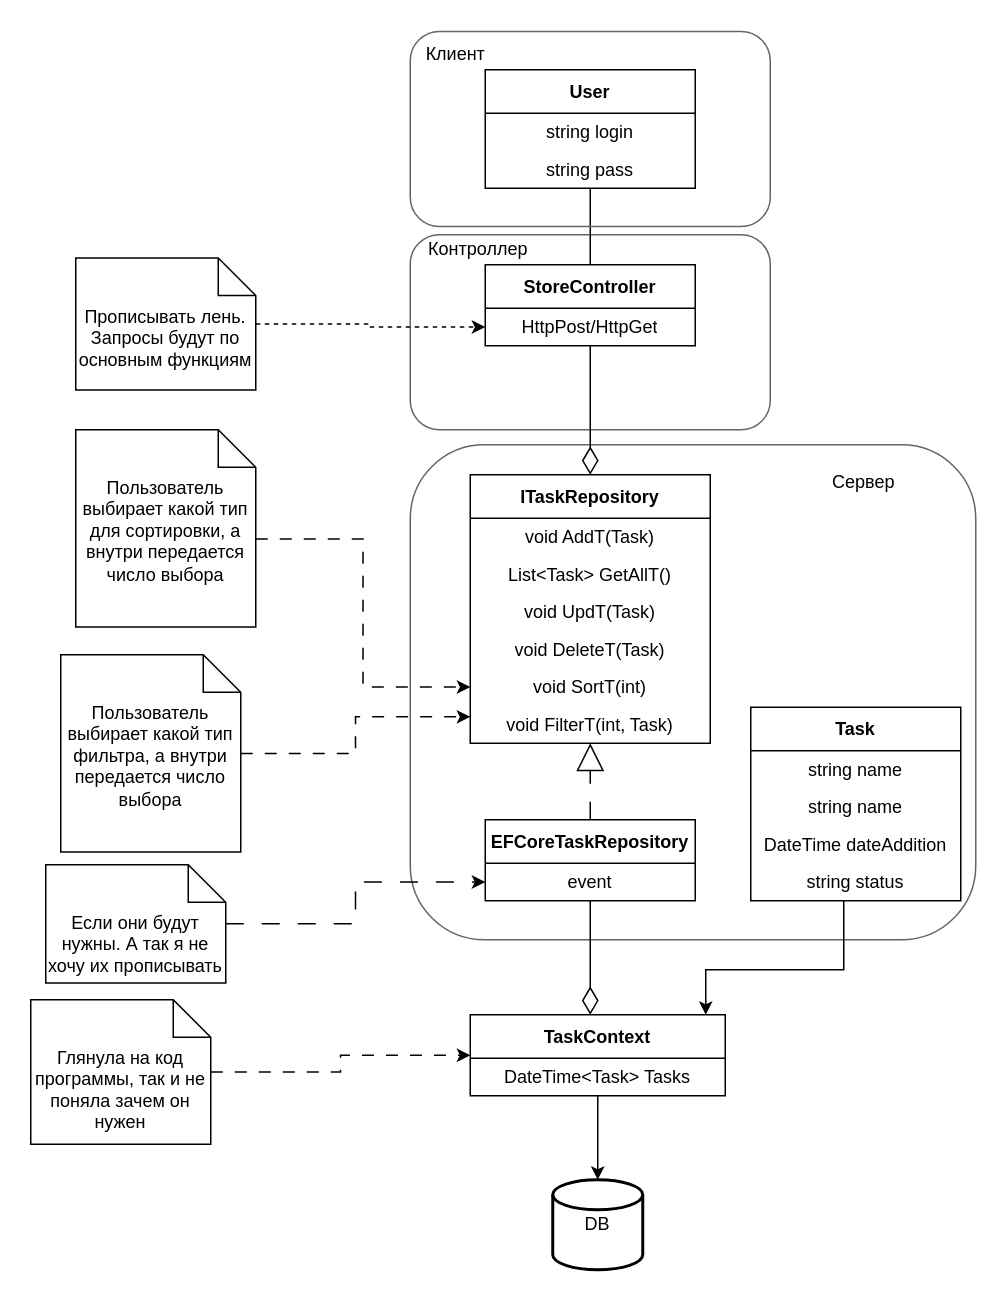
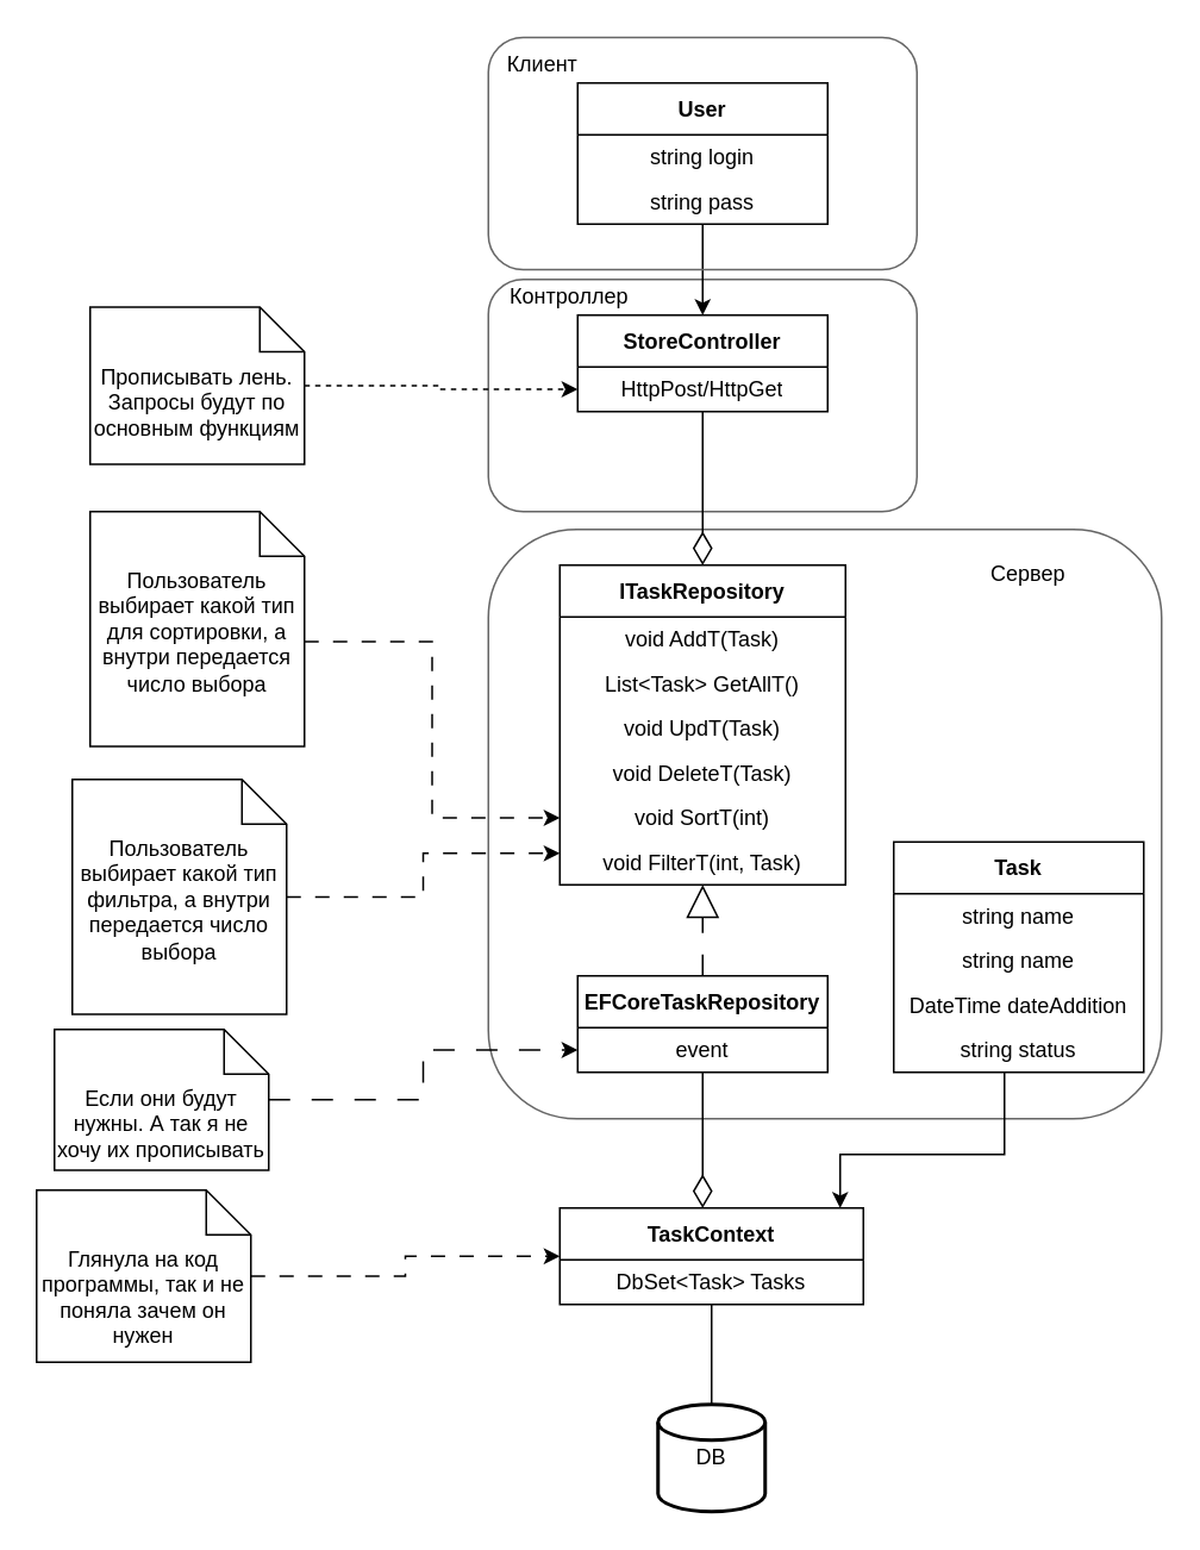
  <mxCell id="0" />
  <mxCell id="1" parent="0" />
  <mxCell id="2" value="" style="rounded=1;whiteSpace=wrap;html=1;fillColor=none;fontColor=#333333;strokeColor=#666666;fillStyle=solid;gradientColor=none;" vertex="1" parent="1"><mxGeometry x="273" y="156" width="240" height="130" as="geometry" /></mxCell>
  <mxCell id="3" value="" style="rounded=1;whiteSpace=wrap;html=1;fillColor=none;fontColor=#333333;strokeColor=#666666;fillStyle=solid;gradientColor=none;" vertex="1" parent="1"><mxGeometry x="273" y="296" width="377" height="330" as="geometry" /></mxCell>
  <mxCell id="4" style="edgeStyle=orthogonalEdgeStyle;rounded=0;orthogonalLoop=1;jettySize=auto;html=1;" edge="1" parent="1" source="5" target="13"><mxGeometry relative="1" as="geometry"><mxPoint x="561.997" y="607.73" as="sourcePoint" /><mxPoint x="350" y="736" as="targetPoint" /><Array as="points"><mxPoint x="562" y="646" /><mxPoint x="470" y="646" /></Array></mxGeometry></mxCell>
  <mxCell id="5" value="Task" style="swimlane;fontStyle=1;align=center;verticalAlign=middle;childLayout=stackLayout;horizontal=1;startSize=29;horizontalStack=0;resizeParent=1;resizeParentMax=0;resizeLast=0;collapsible=0;marginBottom=0;html=1;whiteSpace=wrap;" vertex="1" parent="1"><mxGeometry x="500" y="471" width="140" height="129" as="geometry" /></mxCell>
  <mxCell id="6" value="string name" style="text;html=1;strokeColor=none;fillColor=none;align=center;verticalAlign=middle;spacingLeft=4;spacingRight=4;overflow=hidden;rotatable=0;points=[[0,0.5],[1,0.5]];portConstraint=eastwest;whiteSpace=wrap;" vertex="1" parent="5"><mxGeometry y="29" width="140" height="25" as="geometry" /></mxCell>
  <mxCell id="7" value="string name" style="text;html=1;strokeColor=none;fillColor=none;align=center;verticalAlign=middle;spacingLeft=4;spacingRight=4;overflow=hidden;rotatable=0;points=[[0,0.5],[1,0.5]];portConstraint=eastwest;whiteSpace=wrap;" vertex="1" parent="5"><mxGeometry y="54" width="140" height="25" as="geometry" /></mxCell>
  <mxCell id="8" value="DateTime&amp;nbsp;dateAddition" style="text;html=1;strokeColor=none;fillColor=none;align=center;verticalAlign=middle;spacingLeft=4;spacingRight=4;overflow=hidden;rotatable=0;points=[[0,0.5],[1,0.5]];portConstraint=eastwest;whiteSpace=wrap;" vertex="1" parent="5"><mxGeometry y="79" width="140" height="25" as="geometry" /></mxCell>
  <mxCell id="9" value="string status" style="text;html=1;strokeColor=none;fillColor=none;align=center;verticalAlign=middle;spacingLeft=4;spacingRight=4;overflow=hidden;rotatable=0;points=[[0,0.5],[1,0.5]];portConstraint=eastwest;whiteSpace=wrap;" vertex="1" parent="5"><mxGeometry y="104" width="140" height="25" as="geometry" /></mxCell>
  <mxCell id="10" style="edgeStyle=orthogonalEdgeStyle;rounded=0;orthogonalLoop=1;jettySize=auto;html=1;entryX=0.5;entryY=0;entryDx=0;entryDy=0;endArrow=diamondThin;endFill=0;endSize=16;" edge="1" parent="1" source="11" target="15"><mxGeometry relative="1" as="geometry" /></mxCell>
  <mxCell id="11" value="StoreController" style="swimlane;fontStyle=1;align=center;verticalAlign=middle;childLayout=stackLayout;horizontal=1;startSize=29;horizontalStack=0;resizeParent=1;resizeParentMax=0;resizeLast=0;collapsible=0;marginBottom=0;html=1;whiteSpace=wrap;" vertex="1" parent="1"><mxGeometry x="323" y="176" width="140" height="54" as="geometry" /></mxCell>
  <mxCell id="12" value="HttpPost/HttpGet" style="text;html=1;strokeColor=none;fillColor=none;align=center;verticalAlign=middle;spacingLeft=4;spacingRight=4;overflow=hidden;rotatable=0;points=[[0,0.5],[1,0.5]];portConstraint=eastwest;whiteSpace=wrap;" vertex="1" parent="11"><mxGeometry y="29" width="140" height="25" as="geometry" /></mxCell>
  <mxCell id="13" value="TaskContext" style="swimlane;fontStyle=1;align=center;verticalAlign=middle;childLayout=stackLayout;horizontal=1;startSize=29;horizontalStack=0;resizeParent=1;resizeParentMax=0;resizeLast=0;collapsible=0;marginBottom=0;html=1;whiteSpace=wrap;" vertex="1" parent="1"><mxGeometry x="313" y="676" width="170" height="54" as="geometry" /></mxCell>
- <mxCell id="14" value="DateTime&amp;lt;Task&amp;gt; Tasks" style="text;html=1;strokeColor=none;fillColor=none;align=center;verticalAlign=middle;spacingLeft=4;spacingRight=4;overflow=hidden;rotatable=0;points=[[0,0.5],[1,0.5]];portConstraint=eastwest;whiteSpace=wrap;" vertex="1" parent="13"><mxGeometry y="29" width="170" height="25" as="geometry" /></mxCell>
+ <mxCell id="14" value="DbSet&amp;lt;Task&amp;gt; Tasks" style="text;html=1;strokeColor=none;fillColor=none;align=center;verticalAlign=middle;spacingLeft=4;spacingRight=4;overflow=hidden;rotatable=0;points=[[0,0.5],[1,0.5]];portConstraint=eastwest;whiteSpace=wrap;" vertex="1" parent="13"><mxGeometry y="29" width="170" height="25" as="geometry" /></mxCell>
  <mxCell id="15" value="ITaskRepository" style="swimlane;fontStyle=1;align=center;verticalAlign=middle;childLayout=stackLayout;horizontal=1;startSize=29;horizontalStack=0;resizeParent=1;resizeParentMax=0;resizeLast=0;collapsible=0;marginBottom=0;html=1;whiteSpace=wrap;" vertex="1" parent="1"><mxGeometry x="313" y="316" width="160" height="179" as="geometry" /></mxCell>
  <mxCell id="16" value="void AddT(Task)" style="text;html=1;strokeColor=none;fillColor=none;align=center;verticalAlign=middle;spacingLeft=4;spacingRight=4;overflow=hidden;rotatable=0;points=[[0,0.5],[1,0.5]];portConstraint=eastwest;whiteSpace=wrap;" vertex="1" parent="15"><mxGeometry y="29" width="160" height="25" as="geometry" /></mxCell>
  <mxCell id="17" value="List&amp;lt;Task&amp;gt; GetAllT()" style="text;html=1;strokeColor=none;fillColor=none;align=center;verticalAlign=middle;spacingLeft=4;spacingRight=4;overflow=hidden;rotatable=0;points=[[0,0.5],[1,0.5]];portConstraint=eastwest;whiteSpace=wrap;" vertex="1" parent="15"><mxGeometry y="54" width="160" height="25" as="geometry" /></mxCell>
  <mxCell id="18" value="void UpdT(Task)" style="text;html=1;strokeColor=none;fillColor=none;align=center;verticalAlign=middle;spacingLeft=4;spacingRight=4;overflow=hidden;rotatable=0;points=[[0,0.5],[1,0.5]];portConstraint=eastwest;whiteSpace=wrap;" vertex="1" parent="15"><mxGeometry y="79" width="160" height="25" as="geometry" /></mxCell>
  <mxCell id="19" value="void DeleteT(Task)" style="text;html=1;strokeColor=none;fillColor=none;align=center;verticalAlign=middle;spacingLeft=4;spacingRight=4;overflow=hidden;rotatable=0;points=[[0,0.5],[1,0.5]];portConstraint=eastwest;whiteSpace=wrap;" vertex="1" parent="15"><mxGeometry y="104" width="160" height="25" as="geometry" /></mxCell>
  <mxCell id="20" value="void SortT(int)" style="text;html=1;strokeColor=none;fillColor=none;align=center;verticalAlign=middle;spacingLeft=4;spacingRight=4;overflow=hidden;rotatable=0;points=[[0,0.5],[1,0.5]];portConstraint=eastwest;whiteSpace=wrap;" vertex="1" parent="15"><mxGeometry y="129" width="160" height="25" as="geometry" /></mxCell>
  <mxCell id="21" value="void FilterT(int, Task)" style="text;html=1;strokeColor=none;fillColor=none;align=center;verticalAlign=middle;spacingLeft=4;spacingRight=4;overflow=hidden;rotatable=0;points=[[0,0.5],[1,0.5]];portConstraint=eastwest;whiteSpace=wrap;" vertex="1" parent="15"><mxGeometry y="154" width="160" height="25" as="geometry" /></mxCell>
  <mxCell id="22" value="" style="edgeStyle=orthogonalEdgeStyle;rounded=0;orthogonalLoop=1;jettySize=auto;html=1;endArrow=block;endFill=0;dashed=1;dashPattern=12 12;endSize=16;" edge="1" parent="1" source="24" target="15"><mxGeometry relative="1" as="geometry" /></mxCell>
  <mxCell id="23" style="edgeStyle=orthogonalEdgeStyle;rounded=0;orthogonalLoop=1;jettySize=auto;html=1;endArrow=diamondThin;endFill=0;strokeWidth=1;endSize=16;" edge="1" parent="1" source="24" target="13"><mxGeometry relative="1" as="geometry"><Array as="points"><mxPoint x="393" y="676" /><mxPoint x="393" y="676" /></Array></mxGeometry></mxCell>
  <mxCell id="24" value="EFCoreTaskRepository" style="swimlane;fontStyle=1;align=center;verticalAlign=middle;childLayout=stackLayout;horizontal=1;startSize=29;horizontalStack=0;resizeParent=1;resizeParentMax=0;resizeLast=0;collapsible=0;marginBottom=0;html=1;whiteSpace=wrap;" vertex="1" parent="1"><mxGeometry x="323" y="546" width="140" height="54" as="geometry" /></mxCell>
  <mxCell id="25" value="event" style="text;html=1;strokeColor=none;fillColor=none;align=center;verticalAlign=middle;spacingLeft=4;spacingRight=4;overflow=hidden;rotatable=0;points=[[0,0.5],[1,0.5]];portConstraint=eastwest;whiteSpace=wrap;" vertex="1" parent="24"><mxGeometry y="29" width="140" height="25" as="geometry" /></mxCell>
  <mxCell id="26" style="edgeStyle=orthogonalEdgeStyle;rounded=0;orthogonalLoop=1;jettySize=auto;html=1;dashed=1;dashPattern=8 8;exitX=1;exitY=0.554;exitDx=0;exitDy=0;exitPerimeter=0;" edge="1" parent="1" source="27" target="20"><mxGeometry relative="1" as="geometry" /></mxCell>
  <mxCell id="27" value="Пользователь выбирает какой тип для сортировки, а внутри передается число выбора" style="shape=note2;boundedLbl=1;whiteSpace=wrap;html=1;size=25;verticalAlign=top;align=center;" vertex="1" parent="1"><mxGeometry x="50" y="286" width="120" height="131.5" as="geometry" /></mxCell>
  <mxCell id="28" style="edgeStyle=orthogonalEdgeStyle;rounded=0;orthogonalLoop=1;jettySize=auto;html=1;entryX=0;entryY=0.296;entryDx=0;entryDy=0;dashed=1;dashPattern=8 8;entryPerimeter=0;" edge="1" parent="1" source="29" target="21"><mxGeometry relative="1" as="geometry" /></mxCell>
  <mxCell id="29" value="Пользователь выбирает какой тип фильтра, а внутри передается число выбора" style="shape=note2;boundedLbl=1;whiteSpace=wrap;html=1;size=25;verticalAlign=top;align=center;" vertex="1" parent="1"><mxGeometry x="40" y="436" width="120" height="131.5" as="geometry" /></mxCell>
  <mxCell id="30" style="edgeStyle=orthogonalEdgeStyle;rounded=0;orthogonalLoop=1;jettySize=auto;html=1;dashed=1;" edge="1" parent="1" source="31" target="12"><mxGeometry relative="1" as="geometry" /></mxCell>
  <mxCell id="31" value="Прописывать лень. Запросы будут по основным функциям" style="shape=note2;boundedLbl=1;whiteSpace=wrap;html=1;size=25;verticalAlign=top;align=center;" vertex="1" parent="1"><mxGeometry x="50" y="171.5" width="120" height="88" as="geometry" /></mxCell>
  <mxCell id="32" style="edgeStyle=orthogonalEdgeStyle;rounded=0;orthogonalLoop=1;jettySize=auto;html=1;entryX=0;entryY=0.5;entryDx=0;entryDy=0;dashed=1;dashPattern=12 12;" edge="1" parent="1" source="33" target="25"><mxGeometry relative="1" as="geometry" /></mxCell>
  <mxCell id="33" value="Если они будут нужны. А так я не хочу их прописывать" style="shape=note2;boundedLbl=1;whiteSpace=wrap;html=1;size=25;verticalAlign=top;align=center;" vertex="1" parent="1"><mxGeometry x="30" y="576" width="120" height="78.75" as="geometry" /></mxCell>
  <mxCell id="34" style="edgeStyle=orthogonalEdgeStyle;rounded=0;orthogonalLoop=1;jettySize=auto;html=1;entryX=0;entryY=0.5;entryDx=0;entryDy=0;dashed=1;dashPattern=8 8;" edge="1" parent="1" source="35" target="13"><mxGeometry relative="1" as="geometry" /></mxCell>
  <mxCell id="35" value="Глянула на код программы, так и не поняла зачем он нужен" style="shape=note2;boundedLbl=1;whiteSpace=wrap;html=1;size=25;verticalAlign=top;align=center;" vertex="1" parent="1"><mxGeometry x="20" y="666" width="120" height="96.38" as="geometry" /></mxCell>
- <mxCell id="36" style="edgeStyle=orthogonalEdgeStyle;rounded=0;orthogonalLoop=1;jettySize=auto;html=1;entryX=0.5;entryY=0;entryDx=0;entryDy=0;endArrow=none;" edge="1" parent="1" source="37" target="11"><mxGeometry relative="1" as="geometry" /></mxCell>
+ <mxCell id="36" style="edgeStyle=orthogonalEdgeStyle;rounded=0;orthogonalLoop=1;jettySize=auto;html=1;entryX=0.5;entryY=0;entryDx=0;entryDy=0;" edge="1" parent="1" source="37" target="11"><mxGeometry relative="1" as="geometry" /></mxCell>
  <mxCell id="37" value="User" style="swimlane;fontStyle=1;align=center;verticalAlign=middle;childLayout=stackLayout;horizontal=1;startSize=29;horizontalStack=0;resizeParent=1;resizeParentMax=0;resizeLast=0;collapsible=0;marginBottom=0;html=1;whiteSpace=wrap;" vertex="1" parent="1"><mxGeometry x="323" y="46" width="140" height="79" as="geometry" /></mxCell>
  <mxCell id="38" value="string login" style="text;html=1;strokeColor=none;fillColor=none;align=center;verticalAlign=middle;spacingLeft=4;spacingRight=4;overflow=hidden;rotatable=0;points=[[0,0.5],[1,0.5]];portConstraint=eastwest;whiteSpace=wrap;" vertex="1" parent="37"><mxGeometry y="29" width="140" height="25" as="geometry" /></mxCell>
  <mxCell id="39" value="string pass" style="text;html=1;strokeColor=none;fillColor=none;align=center;verticalAlign=middle;spacingLeft=4;spacingRight=4;overflow=hidden;rotatable=0;points=[[0,0.5],[1,0.5]];portConstraint=eastwest;whiteSpace=wrap;" vertex="1" parent="37"><mxGeometry y="54" width="140" height="25" as="geometry" /></mxCell>
  <mxCell id="40" value="" style="rounded=1;whiteSpace=wrap;html=1;fillColor=none;fontColor=#333333;strokeColor=#666666;fillStyle=solid;gradientColor=none;" vertex="1" parent="1"><mxGeometry x="273" y="20.5" width="240" height="130" as="geometry" /></mxCell>
  <mxCell id="41" value="Клиент" style="text;html=1;align=center;verticalAlign=middle;resizable=0;points=[];autosize=1;strokeColor=none;fillColor=none;" vertex="1" parent="1"><mxGeometry x="273" y="20.5" width="60" height="30" as="geometry" /></mxCell>
  <mxCell id="42" value="Контроллер" style="text;html=1;align=center;verticalAlign=middle;resizable=0;points=[];autosize=1;strokeColor=none;fillColor=none;" vertex="1" parent="1"><mxGeometry x="273" y="150.5" width="90" height="30" as="geometry" /></mxCell>
  <mxCell id="43" value="Сервер" style="text;html=1;align=center;verticalAlign=middle;resizable=0;points=[];autosize=1;strokeColor=none;fillColor=none;" vertex="1" parent="1"><mxGeometry x="540" y="306" width="70" height="30" as="geometry" /></mxCell>
  <mxCell id="44" value="DB" style="strokeWidth=2;html=1;shape=mxgraph.flowchart.database;whiteSpace=wrap;" vertex="1" parent="1"><mxGeometry x="368" y="786" width="60" height="60" as="geometry" /></mxCell>
- <mxCell id="45" style="edgeStyle=orthogonalEdgeStyle;rounded=0;orthogonalLoop=1;jettySize=auto;html=1;entryX=0.5;entryY=0;entryDx=0;entryDy=0;entryPerimeter=0;" edge="1" parent="1" source="13" target="44"><mxGeometry relative="1" as="geometry" /></mxCell>
+ <mxCell id="45" style="edgeStyle=orthogonalEdgeStyle;rounded=0;orthogonalLoop=1;jettySize=auto;html=1;entryX=0.5;entryY=0;entryDx=0;entryDy=0;entryPerimeter=0;endArrow=none;" edge="1" parent="1" source="13" target="44"><mxGeometry relative="1" as="geometry" /></mxCell>
